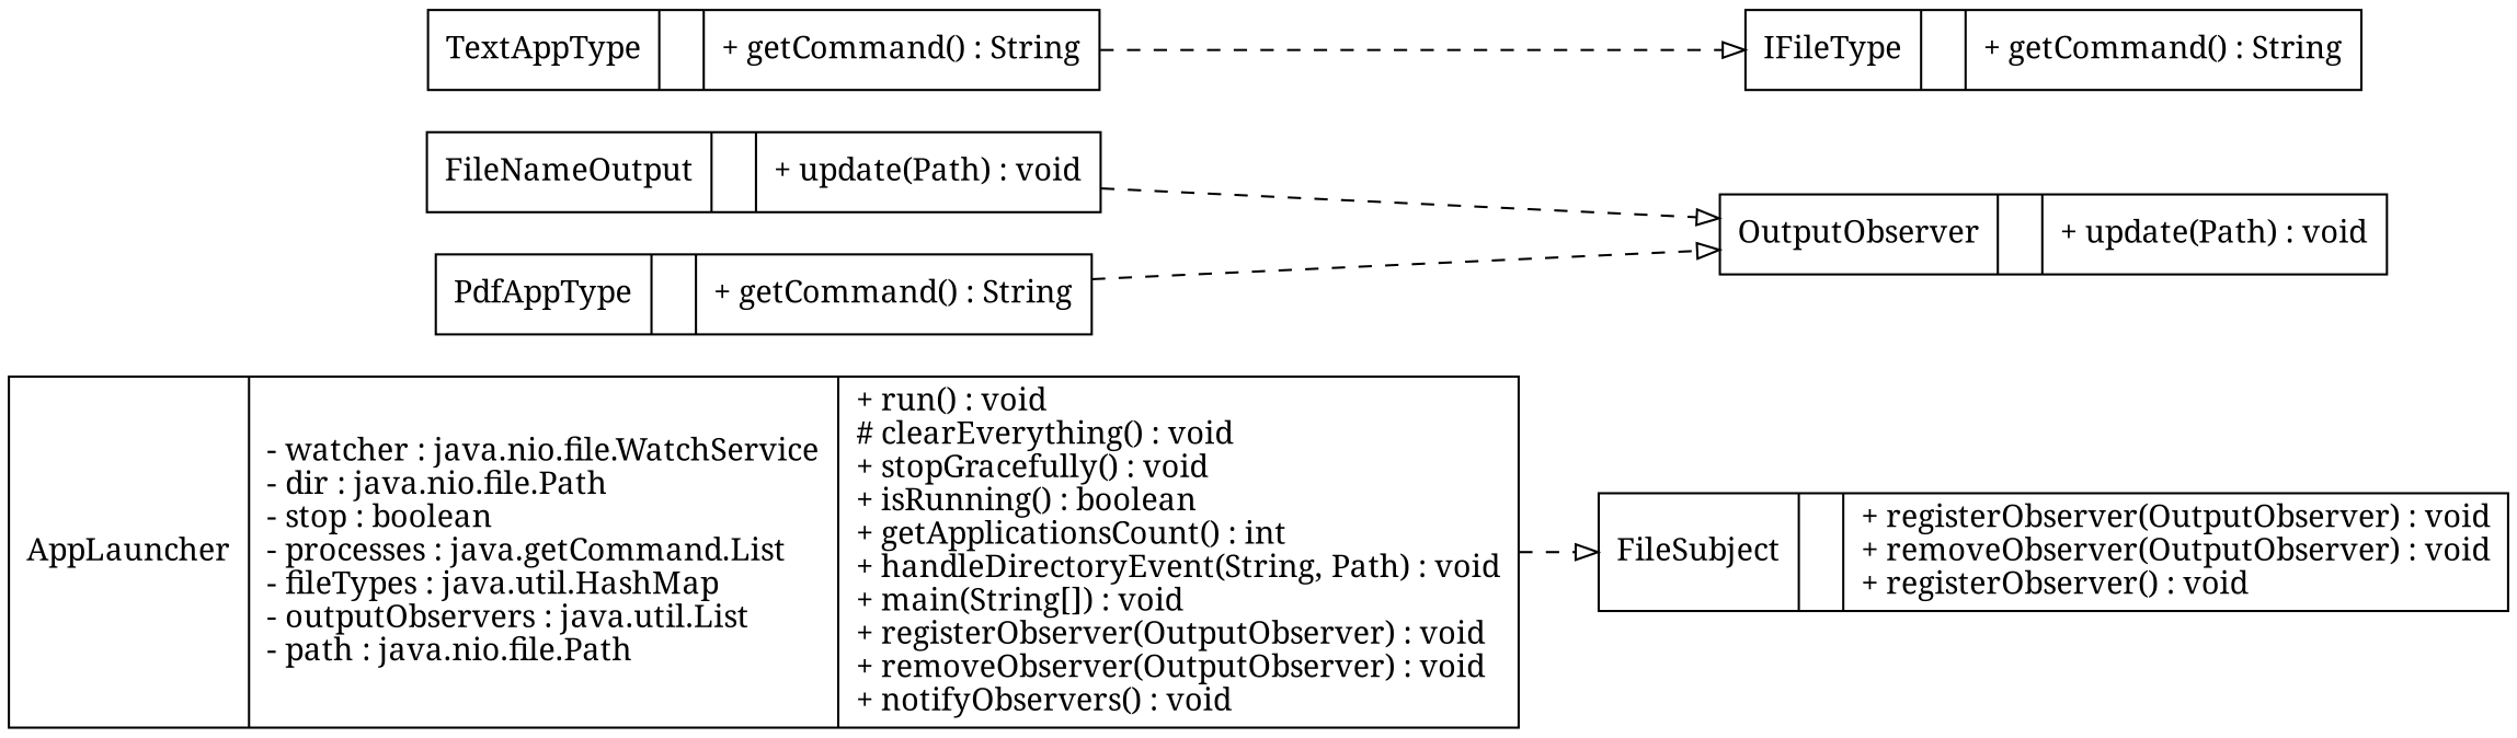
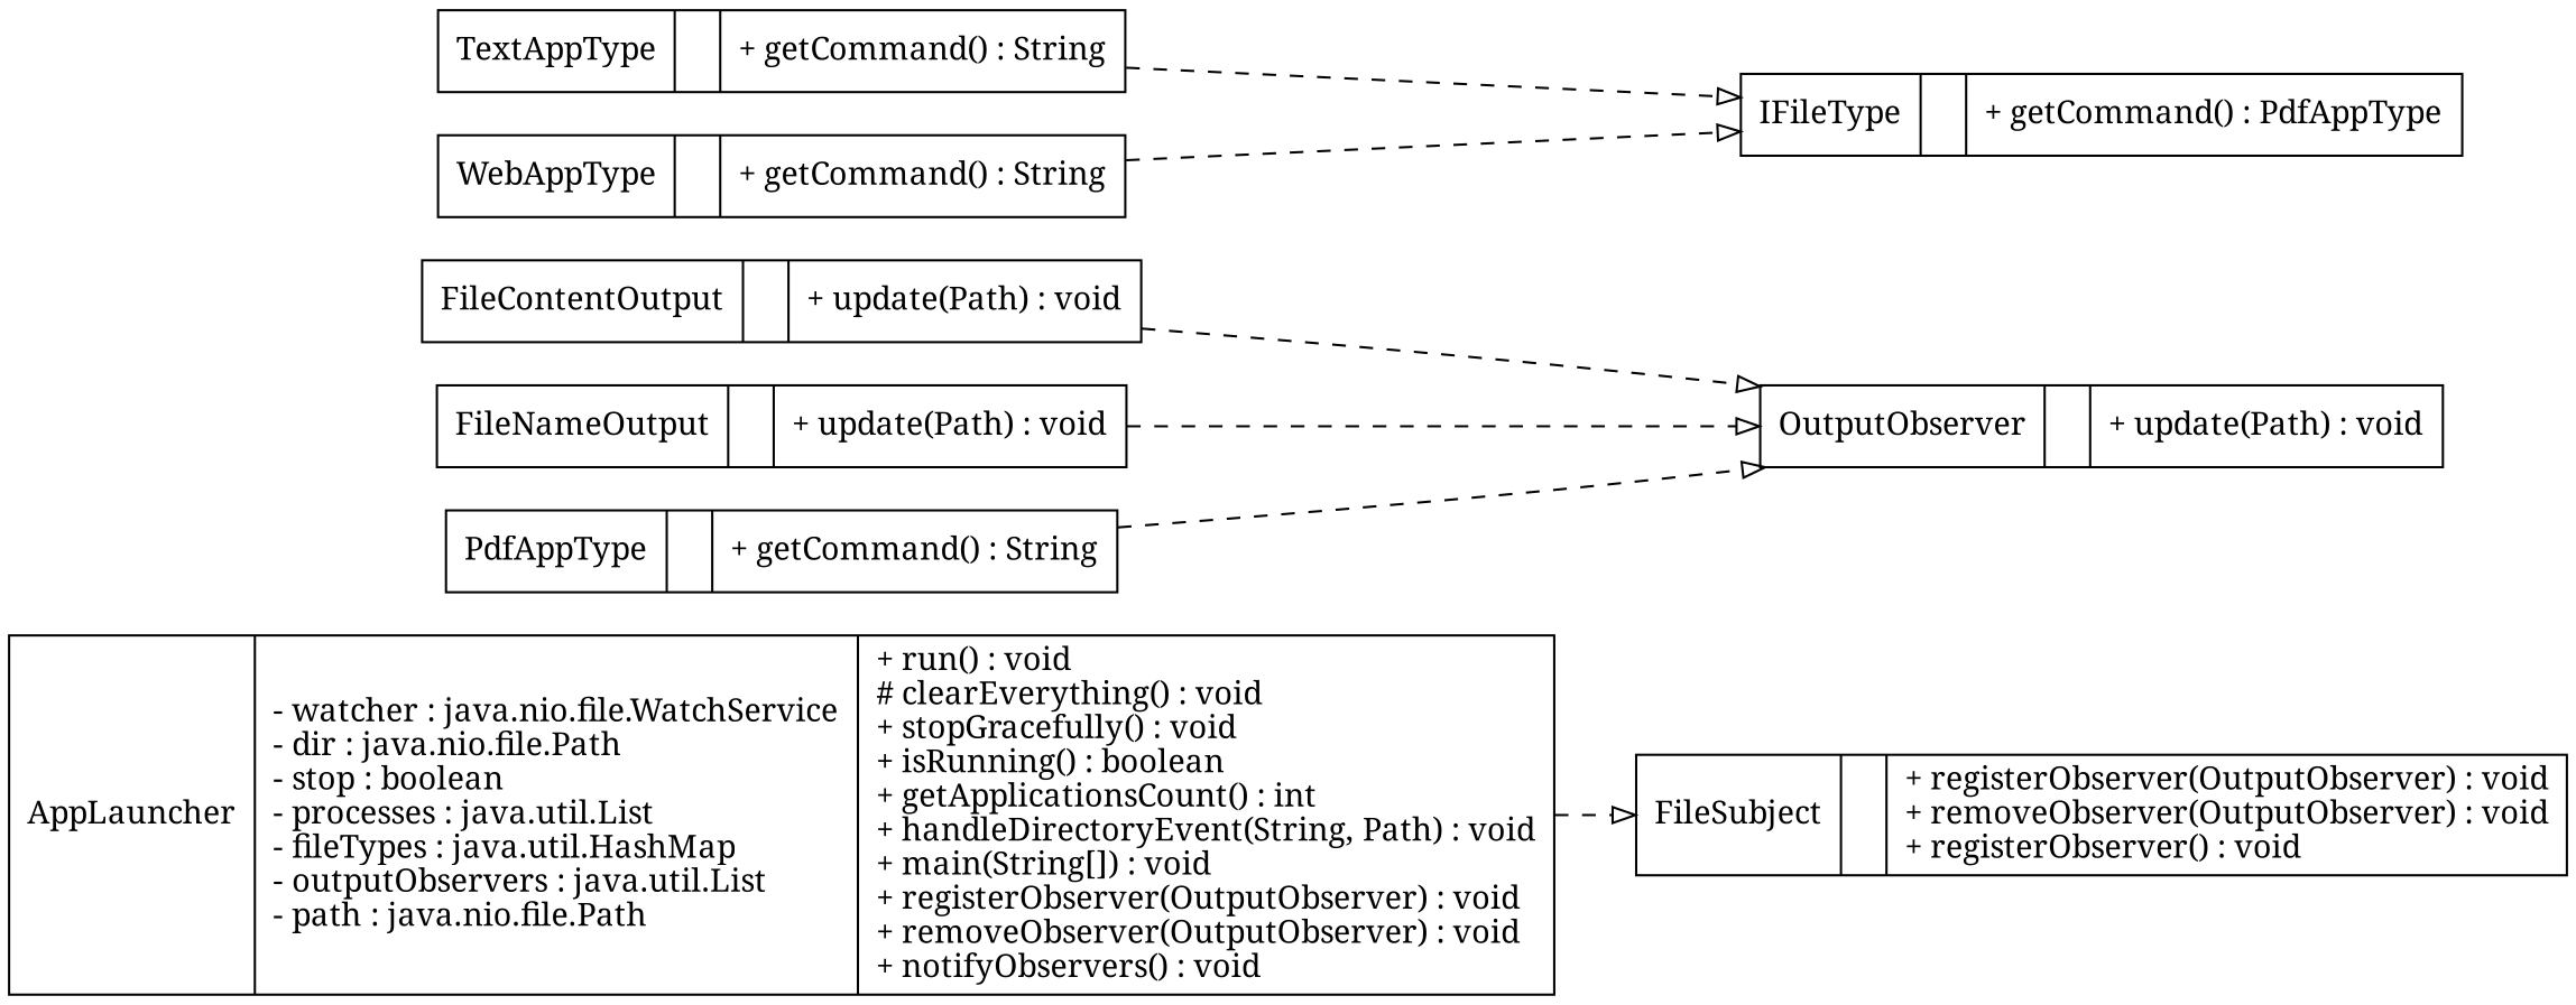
  digraph {
    fontname="Noto Serif"
    rankdir=LR
    node [fontname="Noto Serif" shape=record]
    edge [arrowhead=empty fontname="Noto Serif" style=dashed]
    n1 [label="{FileSubject|| + registerObserver(OutputObserver) : void\l+ removeObserver(OutputObserver) : void\l+ registerObserver() : void\l}"]
+   n2 [label="{FileContentOutput|| + update(Path) : void\l}"]
    n3 [label="{OutputObserver|| + update(Path) : void\l}"]
    n4 [label="{FileNameOutput|| + update(Path) : void\l}"]
    n5 [label="{PdfAppType|| + getCommand() : String\l}"]
-   n6 [label="{IFileType|| + getCommand() : String\l}"]
+   n6 [label="{IFileType|| + getCommand() : PdfAppType\l}"]
    n7 [label="{TextAppType|| + getCommand() : String\l}"]
-   n9 [label="{AppLauncher|- watcher : java.nio.file.WatchService\l- dir : java.nio.file.Path\l- stop : boolean\l- processes : java.getCommand.List\l- fileTypes : java.util.HashMap\l- outputObservers : java.util.List\l- path : java.nio.file.Path\l| + run() : void\l# clearEverything() : void\l+ stopGracefully() : void\l+ isRunning() : boolean\l+ getApplicationsCount() : int\l+ handleDirectoryEvent(String, Path) : void\l+ main(String[]) : void\l+ registerObserver(OutputObserver) : void\l+ removeObserver(OutputObserver) : void\l+ notifyObservers() : void\l}"]
+   n8 [label="{WebAppType|| + getCommand() : String\l}"]
+   n9 [label="{AppLauncher|- watcher : java.nio.file.WatchService\l- dir : java.nio.file.Path\l- stop : boolean\l- processes : java.util.List\l- fileTypes : java.util.HashMap\l- outputObservers : java.util.List\l- path : java.nio.file.Path\l| + run() : void\l# clearEverything() : void\l+ stopGracefully() : void\l+ isRunning() : boolean\l+ getApplicationsCount() : int\l+ handleDirectoryEvent(String, Path) : void\l+ main(String[]) : void\l+ registerObserver(OutputObserver) : void\l+ removeObserver(OutputObserver) : void\l+ notifyObservers() : void\l}"]
+   n2 -> n3
    n4 -> n3
    n5 -> n3
    n7 -> n6
+   n8 -> n6
    n9 -> n1
  }
